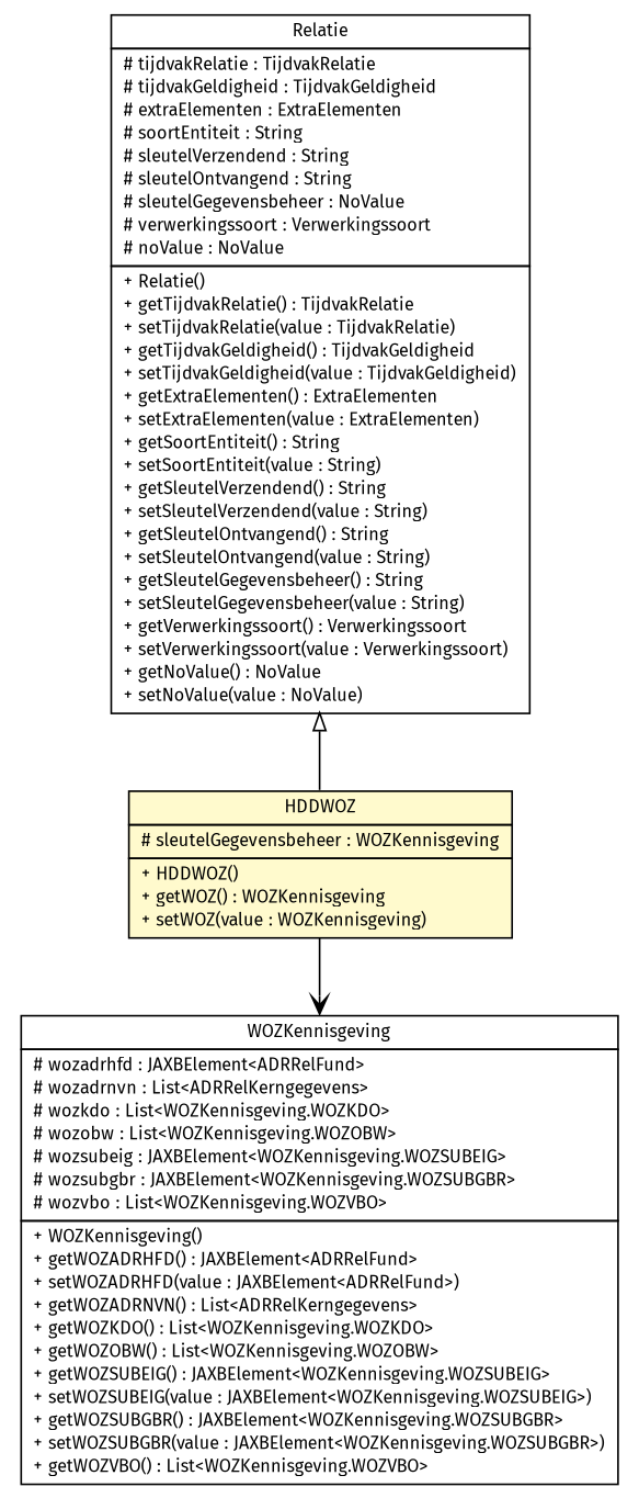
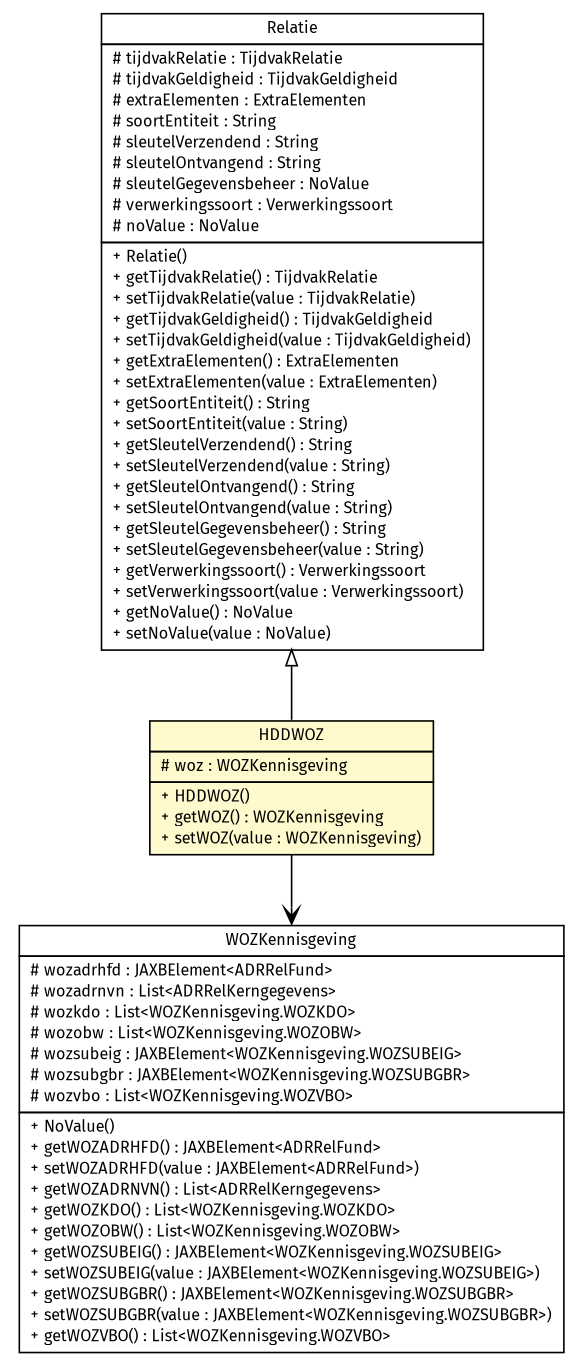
  digraph {
    fontname="Fira Sans"
    nodesep=0.25
    ranksep=0.5
    node [fontcolor=black fontname="Fira Sans" fontsize=10.0 shape=plaintext]
    edge [fontname="Fira Sans" headport=p labelfontname=Helvetica labelfontsize=10 tailport=p]
-   n1 [label=<<table title="nl.egem.stuf.sector.bg._0204.WOZKennisgeving" border="0" cellborder="1" cellspacing="0" cellpadding="2" port="p" href="./WOZKennisgeving.html"> 		<tr><td><table border="0" cellspacing="0" cellpadding="1"> <tr><td align="center" balign="center"> WOZKennisgeving </td></tr> 		</table></td></tr> 		<tr><td><table border="0" cellspacing="0" cellpadding="1"> <tr><td align="left" balign="left"> # wozadrhfd : JAXBElement&lt;ADRRelFund&gt; </td></tr> <tr><td align="left" balign="left"> # wozadrnvn : List&lt;ADRRelKerngegevens&gt; </td></tr> <tr><td align="left" balign="left"> # wozkdo : List&lt;WOZKennisgeving.WOZKDO&gt; </td></tr> <tr><td align="left" balign="left"> # wozobw : List&lt;WOZKennisgeving.WOZOBW&gt; </td></tr> <tr><td align="left" balign="left"> # wozsubeig : JAXBElement&lt;WOZKennisgeving.WOZSUBEIG&gt; </td></tr> <tr><td align="left" balign="left"> # wozsubgbr : JAXBElement&lt;WOZKennisgeving.WOZSUBGBR&gt; </td></tr> <tr><td align="left" balign="left"> # wozvbo : List&lt;WOZKennisgeving.WOZVBO&gt; </td></tr> 		</table></td></tr> 		<tr><td><table border="0" cellspacing="0" cellpadding="1"> <tr><td align="left" balign="left"> + WOZKennisgeving() </td></tr> <tr><td align="left" balign="left"> + getWOZADRHFD() : JAXBElement&lt;ADRRelFund&gt; </td></tr> <tr><td align="left" balign="left"> + setWOZADRHFD(value : JAXBElement&lt;ADRRelFund&gt;) </td></tr> <tr><td align="left" balign="left"> + getWOZADRNVN() : List&lt;ADRRelKerngegevens&gt; </td></tr> <tr><td align="left" balign="left"> + getWOZKDO() : List&lt;WOZKennisgeving.WOZKDO&gt; </td></tr> <tr><td align="left" balign="left"> + getWOZOBW() : List&lt;WOZKennisgeving.WOZOBW&gt; </td></tr> <tr><td align="left" balign="left"> + getWOZSUBEIG() : JAXBElement&lt;WOZKennisgeving.WOZSUBEIG&gt; </td></tr> <tr><td align="left" balign="left"> + setWOZSUBEIG(value : JAXBElement&lt;WOZKennisgeving.WOZSUBEIG&gt;) </td></tr> <tr><td align="left" balign="left"> + getWOZSUBGBR() : JAXBElement&lt;WOZKennisgeving.WOZSUBGBR&gt; </td></tr> <tr><td align="left" balign="left"> + setWOZSUBGBR(value : JAXBElement&lt;WOZKennisgeving.WOZSUBGBR&gt;) </td></tr> <tr><td align="left" balign="left"> + getWOZVBO() : List&lt;WOZKennisgeving.WOZVBO&gt; </td></tr> 		</table></td></tr> 		</table>>]
-   n2 [label=<<table title="nl.egem.stuf.sector.bg._0204.HHDVraag.HDDWOZ" border="0" cellborder="1" cellspacing="0" cellpadding="2" port="p" bgcolor="lemonChiffon" href="./HHDVraag.HDDWOZ.html"> 		<tr><td><table border="0" cellspacing="0" cellpadding="1"> <tr><td align="center" balign="center"> HDDWOZ </td></tr> 		</table></td></tr> 		<tr><td><table border="0" cellspacing="0" cellpadding="1"> <tr><td align="left" balign="left"> # sleutelGegevensbeheer : WOZKennisgeving </td></tr> 		</table></td></tr> 		<tr><td><table border="0" cellspacing="0" cellpadding="1"> <tr><td align="left" balign="left"> + HDDWOZ() </td></tr> <tr><td align="left" balign="left"> + getWOZ() : WOZKennisgeving </td></tr> <tr><td align="left" balign="left"> + setWOZ(value : WOZKennisgeving) </td></tr> 		</table></td></tr> 		</table>>]
+   n1 [label=<<table title="nl.egem.stuf.sector.bg._0204.WOZKennisgeving" border="0" cellborder="1" cellspacing="0" cellpadding="2" port="p" href="./WOZKennisgeving.html"> 		<tr><td><table border="0" cellspacing="0" cellpadding="1"> <tr><td align="center" balign="center"> WOZKennisgeving </td></tr> 		</table></td></tr> 		<tr><td><table border="0" cellspacing="0" cellpadding="1"> <tr><td align="left" balign="left"> # wozadrhfd : JAXBElement&lt;ADRRelFund&gt; </td></tr> <tr><td align="left" balign="left"> # wozadrnvn : List&lt;ADRRelKerngegevens&gt; </td></tr> <tr><td align="left" balign="left"> # wozkdo : List&lt;WOZKennisgeving.WOZKDO&gt; </td></tr> <tr><td align="left" balign="left"> # wozobw : List&lt;WOZKennisgeving.WOZOBW&gt; </td></tr> <tr><td align="left" balign="left"> # wozsubeig : JAXBElement&lt;WOZKennisgeving.WOZSUBEIG&gt; </td></tr> <tr><td align="left" balign="left"> # wozsubgbr : JAXBElement&lt;WOZKennisgeving.WOZSUBGBR&gt; </td></tr> <tr><td align="left" balign="left"> # wozvbo : List&lt;WOZKennisgeving.WOZVBO&gt; </td></tr> 		</table></td></tr> 		<tr><td><table border="0" cellspacing="0" cellpadding="1"> <tr><td align="left" balign="left"> + NoValue() </td></tr> <tr><td align="left" balign="left"> + getWOZADRHFD() : JAXBElement&lt;ADRRelFund&gt; </td></tr> <tr><td align="left" balign="left"> + setWOZADRHFD(value : JAXBElement&lt;ADRRelFund&gt;) </td></tr> <tr><td align="left" balign="left"> + getWOZADRNVN() : List&lt;ADRRelKerngegevens&gt; </td></tr> <tr><td align="left" balign="left"> + getWOZKDO() : List&lt;WOZKennisgeving.WOZKDO&gt; </td></tr> <tr><td align="left" balign="left"> + getWOZOBW() : List&lt;WOZKennisgeving.WOZOBW&gt; </td></tr> <tr><td align="left" balign="left"> + getWOZSUBEIG() : JAXBElement&lt;WOZKennisgeving.WOZSUBEIG&gt; </td></tr> <tr><td align="left" balign="left"> + setWOZSUBEIG(value : JAXBElement&lt;WOZKennisgeving.WOZSUBEIG&gt;) </td></tr> <tr><td align="left" balign="left"> + getWOZSUBGBR() : JAXBElement&lt;WOZKennisgeving.WOZSUBGBR&gt; </td></tr> <tr><td align="left" balign="left"> + setWOZSUBGBR(value : JAXBElement&lt;WOZKennisgeving.WOZSUBGBR&gt;) </td></tr> <tr><td align="left" balign="left"> + getWOZVBO() : List&lt;WOZKennisgeving.WOZVBO&gt; </td></tr> 		</table></td></tr> 		</table>>]
+   n2 [label=<<table title="nl.egem.stuf.sector.bg._0204.HHDVraag.HDDWOZ" border="0" cellborder="1" cellspacing="0" cellpadding="2" port="p" bgcolor="lemonChiffon" href="./HHDVraag.HDDWOZ.html"> 		<tr><td><table border="0" cellspacing="0" cellpadding="1"> <tr><td align="center" balign="center"> HDDWOZ </td></tr> 		</table></td></tr> 		<tr><td><table border="0" cellspacing="0" cellpadding="1"> <tr><td align="left" balign="left"> # woz : WOZKennisgeving </td></tr> 		</table></td></tr> 		<tr><td><table border="0" cellspacing="0" cellpadding="1"> <tr><td align="left" balign="left"> + HDDWOZ() </td></tr> <tr><td align="left" balign="left"> + getWOZ() : WOZKennisgeving </td></tr> <tr><td align="left" balign="left"> + setWOZ(value : WOZKennisgeving) </td></tr> 		</table></td></tr> 		</table>>]
    n3 [label=<<table title="nl.egem.stuf.sector.bg._0204.Relatie" border="0" cellborder="1" cellspacing="0" cellpadding="2" port="p" href="./Relatie.html"> 		<tr><td><table border="0" cellspacing="0" cellpadding="1"> <tr><td align="center" balign="center"> Relatie </td></tr> 		</table></td></tr> 		<tr><td><table border="0" cellspacing="0" cellpadding="1"> <tr><td align="left" balign="left"> # tijdvakRelatie : TijdvakRelatie </td></tr> <tr><td align="left" balign="left"> # tijdvakGeldigheid : TijdvakGeldigheid </td></tr> <tr><td align="left" balign="left"> # extraElementen : ExtraElementen </td></tr> <tr><td align="left" balign="left"> # soortEntiteit : String </td></tr> <tr><td align="left" balign="left"> # sleutelVerzendend : String </td></tr> <tr><td align="left" balign="left"> # sleutelOntvangend : String </td></tr> <tr><td align="left" balign="left"> # sleutelGegevensbeheer : NoValue </td></tr> <tr><td align="left" balign="left"> # verwerkingssoort : Verwerkingssoort </td></tr> <tr><td align="left" balign="left"> # noValue : NoValue </td></tr> 		</table></td></tr> 		<tr><td><table border="0" cellspacing="0" cellpadding="1"> <tr><td align="left" balign="left"> + Relatie() </td></tr> <tr><td align="left" balign="left"> + getTijdvakRelatie() : TijdvakRelatie </td></tr> <tr><td align="left" balign="left"> + setTijdvakRelatie(value : TijdvakRelatie) </td></tr> <tr><td align="left" balign="left"> + getTijdvakGeldigheid() : TijdvakGeldigheid </td></tr> <tr><td align="left" balign="left"> + setTijdvakGeldigheid(value : TijdvakGeldigheid) </td></tr> <tr><td align="left" balign="left"> + getExtraElementen() : ExtraElementen </td></tr> <tr><td align="left" balign="left"> + setExtraElementen(value : ExtraElementen) </td></tr> <tr><td align="left" balign="left"> + getSoortEntiteit() : String </td></tr> <tr><td align="left" balign="left"> + setSoortEntiteit(value : String) </td></tr> <tr><td align="left" balign="left"> + getSleutelVerzendend() : String </td></tr> <tr><td align="left" balign="left"> + setSleutelVerzendend(value : String) </td></tr> <tr><td align="left" balign="left"> + getSleutelOntvangend() : String </td></tr> <tr><td align="left" balign="left"> + setSleutelOntvangend(value : String) </td></tr> <tr><td align="left" balign="left"> + getSleutelGegevensbeheer() : String </td></tr> <tr><td align="left" balign="left"> + setSleutelGegevensbeheer(value : String) </td></tr> <tr><td align="left" balign="left"> + getVerwerkingssoort() : Verwerkingssoort </td></tr> <tr><td align="left" balign="left"> + setVerwerkingssoort(value : Verwerkingssoort) </td></tr> <tr><td align="left" balign="left"> + getNoValue() : NoValue </td></tr> <tr><td align="left" balign="left"> + setNoValue(value : NoValue) </td></tr> 		</table></td></tr> 		</table>>]
    n2 -> n1 [arrowhead=open color=black fontcolor=black fontsize=10.0]
    n3 -> n2 [arrowtail=empty dir=back fontsize=10]
  }
